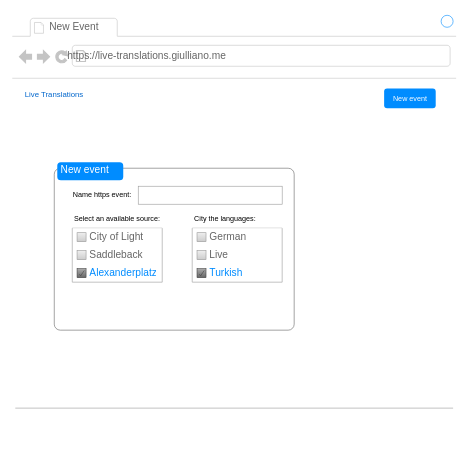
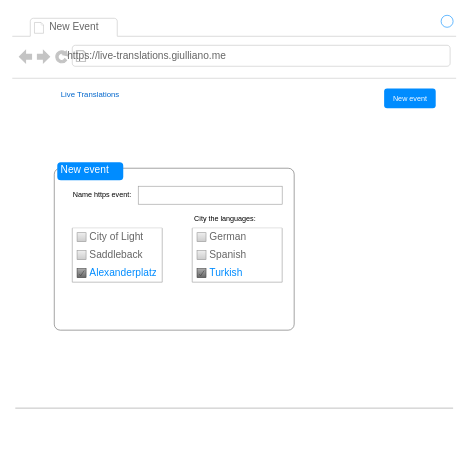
  <mxCell id="0" />
  <mxCell id="1" parent="0" />
  <mxCell id="2" value="" style="strokeWidth=1;shadow=0;dashed=0;align=center;html=1;shape=mxgraph.mockup.containers.browserWindow;rSize=0;strokeColor2=#008cff;strokeColor3=#c4c4c4;mainText=,;recursiveResize=0;strokeColor=#FFFFFF;fontColor=#FFFFFF;" parent="1" vertex="1"><mxGeometry x="20" y="20" width="740" height="750" as="geometry" /></mxCell>
  <mxCell id="3" value="New Event" style="strokeWidth=1;shadow=0;dashed=0;align=center;html=1;shape=mxgraph.mockup.containers.anchor;fontSize=17;fontColor=#666666;align=left;" parent="2" vertex="1"><mxGeometry x="60" y="12" width="110" height="26" as="geometry" /></mxCell>
  <mxCell id="4" value="https://live-translations.giulliano.me" style="strokeWidth=1;shadow=0;dashed=0;align=center;html=1;shape=mxgraph.mockup.containers.anchor;rSize=0;fontSize=17;fontColor=#666666;align=left;" parent="2" vertex="1"><mxGeometry x="90" y="60" width="250" height="26" as="geometry" /></mxCell>
  <mxCell id="5" value="New event" style="rounded=1;align=center;strokeColor=none;html=1;fontColor=#ffffff;fontSize=12;fillColor=#008CFF;" parent="2" vertex="1"><mxGeometry x="620" y="127" width="86" height="33" as="geometry" /></mxCell>
- <mxCell id="6" value="Live Translations" style="text;html=1;strokeColor=none;fillColor=none;align=center;verticalAlign=middle;whiteSpace=wrap;rounded=0;fontSize=13;fontColor=#0066CC;" parent="2" vertex="1"><mxGeometry x="20" y="127" width="100" height="20" as="geometry" /></mxCell>
+ <mxCell id="6" value="Live Translations" style="text;html=1;strokeColor=none;fillColor=none;align=center;verticalAlign=middle;whiteSpace=wrap;rounded=0;fontSize=13;fontColor=#0066CC;" parent="2" vertex="1"><mxGeometry x="80" y="127" width="100" height="20" as="geometry" /></mxCell>
  <mxCell id="7" value="" style="verticalLabelPosition=bottom;shadow=0;dashed=0;align=center;html=1;verticalAlign=top;strokeWidth=1;shape=mxgraph.mockup.markup.line;strokeColor=#999999;fillColor=#008CFF;fontSize=13;fontColor=#0066CC;" parent="2" vertex="1"><mxGeometry x="5" y="650" width="730" height="20" as="geometry" /></mxCell>
  <mxCell id="8" value="" style="shape=mxgraph.mockup.containers.marginRect;rectMarginTop=10;strokeColor=#666666;strokeWidth=1;dashed=0;rounded=1;arcSize=5;recursiveResize=0;html=1;whiteSpace=wrap;" vertex="1" parent="2"><mxGeometry x="70" y="250" width="400" height="280" as="geometry" /></mxCell>
  <mxCell id="9" value="New event" style="shape=rect;strokeColor=none;fillColor=#008cff;strokeWidth=1;dashed=0;rounded=1;arcSize=20;fontColor=#ffffff;fontSize=17;spacing=2;spacingTop=-2;align=left;autosize=1;spacingLeft=4;resizeWidth=0;resizeHeight=0;perimeter=none;html=1;whiteSpace=wrap;" vertex="1" parent="8"><mxGeometry x="5" width="110" height="30" as="geometry" /></mxCell>
  <mxCell id="10" value="" style="swimlane;strokeColor=#999999;swimlaneFillColor=#FFFFFF;fillColor=#ffffff;fontColor=#666666;fontStyle=0;childLayout=stackLayout;horizontal=1;startSize=0;horizontalStack=0;resizeParent=1;resizeParentMax=0;resizeLast=0;collapsible=0;marginBottom=0;whiteSpace=wrap;html=1;" vertex="1" parent="8"><mxGeometry x="30" y="110" width="150" height="90" as="geometry" /></mxCell>
  <mxCell id="11" value="City of Light" style="text;strokeColor=none;align=left;verticalAlign=middle;spacingLeft=27;spacingRight=10;overflow=hidden;points=[[0,0.5],[1,0.5]];portConstraint=eastwest;rotatable=0;whiteSpace=wrap;html=1;fillColor=none;fontColor=inherit;fontSize=17;" vertex="1" parent="10"><mxGeometry width="150" height="30" as="geometry" /></mxCell>
  <mxCell id="12" value="" style="resizable=0;fillColor=#EEEEEE;strokeColor=#999999;gradientColor=#cccccc;html=1;" vertex="1" parent="11"><mxGeometry y="0.5" width="15" height="15" relative="1" as="geometry"><mxPoint x="8" y="-7.5" as="offset" /></mxGeometry></mxCell>
  <mxCell id="13" value="Saddleback" style="text;strokeColor=none;align=left;verticalAlign=middle;spacingLeft=27;spacingRight=10;overflow=hidden;points=[[0,0.5],[1,0.5]];portConstraint=eastwest;rotatable=0;whiteSpace=wrap;html=1;rSize=5;fillColor=none;fontColor=inherit;fontSize=17;" vertex="1" parent="10"><mxGeometry y="30" width="150" height="30" as="geometry" /></mxCell>
  <mxCell id="14" value="" style="resizable=0;fillColor=#EEEEEE;strokeColor=#999999;gradientColor=#cccccc;html=1;" vertex="1" parent="13"><mxGeometry y="0.5" width="15" height="15" relative="1" as="geometry"><mxPoint x="8" y="-7.5" as="offset" /></mxGeometry></mxCell>
  <mxCell id="15" value="Alexanderplatz" style="text;strokeColor=none;align=left;verticalAlign=middle;spacingLeft=27;spacingRight=10;overflow=hidden;points=[[0,0.5],[1,0.5]];portConstraint=eastwest;rotatable=0;whiteSpace=wrap;html=1;rSize=5;fillColor=none;fontColor=#008CFF;fontSize=17;" vertex="1" parent="10"><mxGeometry y="60" width="150" height="30" as="geometry" /></mxCell>
  <mxCell id="16" value="" style="shape=mxgraph.mockup.forms.checkbox;resizable=0;fillColor=#AAAAAA;gradientColor=#666666;strokeColor=#444444;html=1;" vertex="1" parent="15"><mxGeometry y="0.5" width="15" height="15" relative="1" as="geometry"><mxPoint x="8" y="-7.5" as="offset" /></mxGeometry></mxCell>
  <mxCell id="17" value="" style="swimlane;strokeColor=#999999;swimlaneFillColor=#FFFFFF;fillColor=#ffffff;fontColor=#666666;fontStyle=0;childLayout=stackLayout;horizontal=1;startSize=0;horizontalStack=0;resizeParent=1;resizeParentMax=0;resizeLast=0;collapsible=0;marginBottom=0;whiteSpace=wrap;html=1;" vertex="1" parent="8"><mxGeometry x="230" y="110" width="150" height="90" as="geometry" /></mxCell>
  <mxCell id="18" value="German" style="text;strokeColor=none;align=left;verticalAlign=middle;spacingLeft=27;spacingRight=10;overflow=hidden;points=[[0,0.5],[1,0.5]];portConstraint=eastwest;rotatable=0;whiteSpace=wrap;html=1;fillColor=none;fontColor=inherit;fontSize=17;" vertex="1" parent="17"><mxGeometry width="150" height="30" as="geometry" /></mxCell>
  <mxCell id="19" value="" style="resizable=0;fillColor=#EEEEEE;strokeColor=#999999;gradientColor=#cccccc;html=1;" vertex="1" parent="18"><mxGeometry y="0.5" width="15" height="15" relative="1" as="geometry"><mxPoint x="8" y="-7.5" as="offset" /></mxGeometry></mxCell>
- <mxCell id="20" value="Live" style="text;strokeColor=none;align=left;verticalAlign=middle;spacingLeft=27;spacingRight=10;overflow=hidden;points=[[0,0.5],[1,0.5]];portConstraint=eastwest;rotatable=0;whiteSpace=wrap;html=1;rSize=5;fillColor=none;fontColor=inherit;fontSize=17;" vertex="1" parent="17"><mxGeometry y="30" width="150" height="30" as="geometry" /></mxCell>
+ <mxCell id="20" value="Spanish" style="text;strokeColor=none;align=left;verticalAlign=middle;spacingLeft=27;spacingRight=10;overflow=hidden;points=[[0,0.5],[1,0.5]];portConstraint=eastwest;rotatable=0;whiteSpace=wrap;html=1;rSize=5;fillColor=none;fontColor=inherit;fontSize=17;" vertex="1" parent="17"><mxGeometry y="30" width="150" height="30" as="geometry" /></mxCell>
  <mxCell id="21" value="" style="resizable=0;fillColor=#EEEEEE;strokeColor=#999999;gradientColor=#cccccc;html=1;" vertex="1" parent="20"><mxGeometry y="0.5" width="15" height="15" relative="1" as="geometry"><mxPoint x="8" y="-7.5" as="offset" /></mxGeometry></mxCell>
  <mxCell id="22" value="Turkish" style="text;strokeColor=none;align=left;verticalAlign=middle;spacingLeft=27;spacingRight=10;overflow=hidden;points=[[0,0.5],[1,0.5]];portConstraint=eastwest;rotatable=0;whiteSpace=wrap;html=1;rSize=5;fillColor=none;fontColor=#008CFF;fontSize=17;" vertex="1" parent="17"><mxGeometry y="60" width="150" height="30" as="geometry" /></mxCell>
  <mxCell id="23" value="" style="shape=mxgraph.mockup.forms.checkbox;resizable=0;fillColor=#AAAAAA;gradientColor=#666666;strokeColor=#444444;html=1;" vertex="1" parent="22"><mxGeometry y="0.5" width="15" height="15" relative="1" as="geometry"><mxPoint x="8" y="-7.5" as="offset" /></mxGeometry></mxCell>
- <mxCell id="24" value="Select an available source:" style="text;html=1;align=center;verticalAlign=middle;whiteSpace=wrap;rounded=0;" vertex="1" parent="8"><mxGeometry x="30" y="80" width="150" height="30" as="geometry" /></mxCell>
  <mxCell id="25" value="City the languages:" style="text;html=1;align=center;verticalAlign=middle;whiteSpace=wrap;rounded=0;" vertex="1" parent="8"><mxGeometry x="210" y="80" width="150" height="30" as="geometry" /></mxCell>
  <mxCell id="26" value="" style="strokeWidth=1;shadow=0;dashed=0;align=center;html=1;shape=mxgraph.mockup.forms.pwField;strokeColor=#999999;mainText=;align=left;fontColor=#666666;fontSize=17;spacingLeft=3;" vertex="1" parent="8"><mxGeometry x="140" y="40" width="240" height="30" as="geometry" /></mxCell>
  <mxCell id="27" value="Name https event:" style="text;html=1;align=center;verticalAlign=middle;whiteSpace=wrap;rounded=0;" vertex="1" parent="8"><mxGeometry x="5" y="40" width="150" height="30" as="geometry" /></mxCell>
